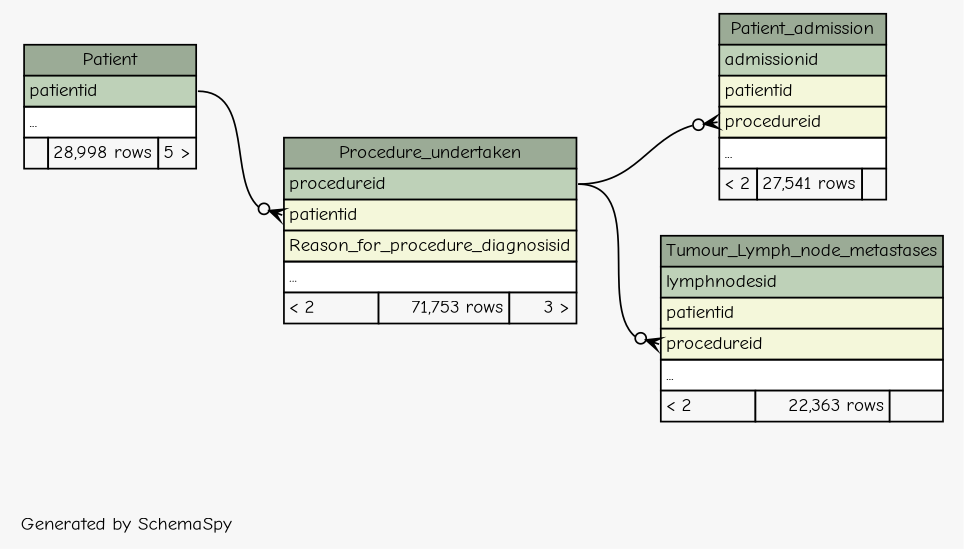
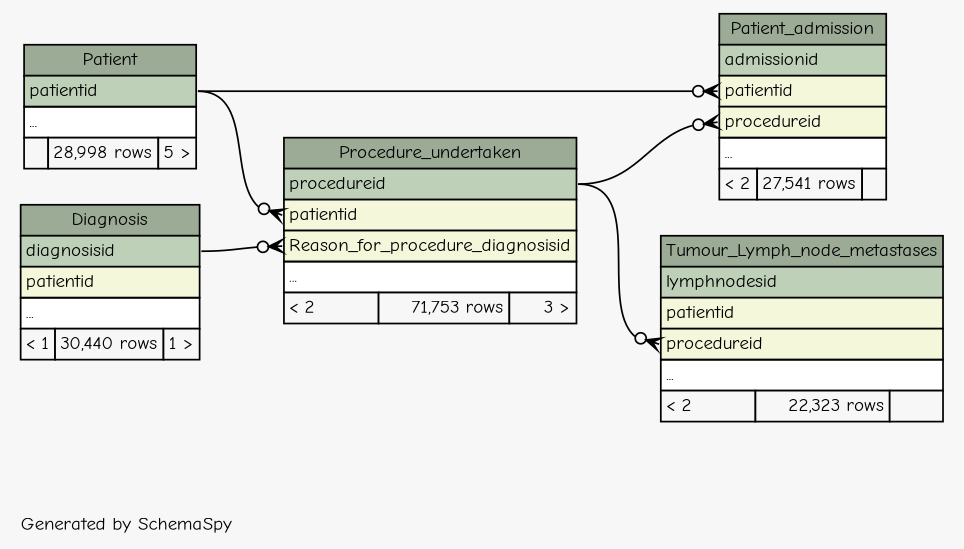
  digraph {
    bgcolor="#f7f7f7"
    fontname="Comic Neue"
    fontsize=11
    label="\nGenerated by SchemaSpy"
    labeljust=l
    nodesep=0.18
    rankdir=RL
    ranksep=0.46
    node [fontname="Comic Neue" fontsize=11 shape=plaintext]
    edge [arrowhead=none arrowsize=0.8 arrowtail=crowodot dir=back fontname="Comic Neue" headport="patientid:e" tailport="patientid:w"]
+   n1 [label=<     <TABLE BORDER="0" CELLBORDER="1" CELLSPACING="0" BGCOLOR="#ffffff">       <TR><TD COLSPAN="3" BGCOLOR="#9bab96" ALIGN="CENTER">Diagnosis</TD></TR>       <TR><TD PORT="diagnosisid" COLSPAN="3" BGCOLOR="#bed1b8" ALIGN="LEFT">diagnosisid</TD></TR>       <TR><TD PORT="patientid" COLSPAN="3" BGCOLOR="#f4f7da" ALIGN="LEFT">patientid</TD></TR>       <TR><TD PORT="elipses" COLSPAN="3" ALIGN="LEFT">...</TD></TR>       <TR><TD ALIGN="LEFT" BGCOLOR="#f7f7f7">&lt; 1</TD><TD ALIGN="RIGHT" BGCOLOR="#f7f7f7">30,440 rows</TD><TD ALIGN="RIGHT" BGCOLOR="#f7f7f7">1 &gt;</TD></TR>     </TABLE>>]
    n2 [label=<     <TABLE BORDER="0" CELLBORDER="1" CELLSPACING="0" BGCOLOR="#ffffff">       <TR><TD COLSPAN="3" BGCOLOR="#9bab96" ALIGN="CENTER">Patient</TD></TR>       <TR><TD PORT="patientid" COLSPAN="3" BGCOLOR="#bed1b8" ALIGN="LEFT">patientid</TD></TR>       <TR><TD PORT="elipses" COLSPAN="3" ALIGN="LEFT">...</TD></TR>       <TR><TD ALIGN="LEFT" BGCOLOR="#f7f7f7">  </TD><TD ALIGN="RIGHT" BGCOLOR="#f7f7f7">28,998 rows</TD><TD ALIGN="RIGHT" BGCOLOR="#f7f7f7">5 &gt;</TD></TR>     </TABLE>>]
    n3 [label=<     <TABLE BORDER="0" CELLBORDER="1" CELLSPACING="0" BGCOLOR="#ffffff">       <TR><TD COLSPAN="3" BGCOLOR="#9bab96" ALIGN="CENTER">Procedure_undertaken</TD></TR>       <TR><TD PORT="procedureid" COLSPAN="3" BGCOLOR="#bed1b8" ALIGN="LEFT">procedureid</TD></TR>       <TR><TD PORT="patientid" COLSPAN="3" BGCOLOR="#f4f7da" ALIGN="LEFT">patientid</TD></TR>       <TR><TD PORT="Reason_for_procedure_diagnosisid" COLSPAN="3" BGCOLOR="#f4f7da" ALIGN="LEFT">Reason_for_procedure_diagnosisid</TD></TR>       <TR><TD PORT="elipses" COLSPAN="3" ALIGN="LEFT">...</TD></TR>       <TR><TD ALIGN="LEFT" BGCOLOR="#f7f7f7">&lt; 2</TD><TD ALIGN="RIGHT" BGCOLOR="#f7f7f7">71,753 rows</TD><TD ALIGN="RIGHT" BGCOLOR="#f7f7f7">3 &gt;</TD></TR>     </TABLE>>]
    n4 [label=<     <TABLE BORDER="0" CELLBORDER="1" CELLSPACING="0" BGCOLOR="#ffffff">       <TR><TD COLSPAN="3" BGCOLOR="#9bab96" ALIGN="CENTER">Patient_admission</TD></TR>       <TR><TD PORT="admissionid" COLSPAN="3" BGCOLOR="#bed1b8" ALIGN="LEFT">admissionid</TD></TR>       <TR><TD PORT="patientid" COLSPAN="3" BGCOLOR="#f4f7da" ALIGN="LEFT">patientid</TD></TR>       <TR><TD PORT="procedureid" COLSPAN="3" BGCOLOR="#f4f7da" ALIGN="LEFT">procedureid</TD></TR>       <TR><TD PORT="elipses" COLSPAN="3" ALIGN="LEFT">...</TD></TR>       <TR><TD ALIGN="LEFT" BGCOLOR="#f7f7f7">&lt; 2</TD><TD ALIGN="RIGHT" BGCOLOR="#f7f7f7">27,541 rows</TD><TD ALIGN="RIGHT" BGCOLOR="#f7f7f7">  </TD></TR>     </TABLE>>]
-   n5 [label=<     <TABLE BORDER="0" CELLBORDER="1" CELLSPACING="0" BGCOLOR="#ffffff">       <TR><TD COLSPAN="3" BGCOLOR="#9bab96" ALIGN="CENTER">Tumour_Lymph_node_metastases</TD></TR>       <TR><TD PORT="lymphnodesid" COLSPAN="3" BGCOLOR="#bed1b8" ALIGN="LEFT">lymphnodesid</TD></TR>       <TR><TD PORT="patientid" COLSPAN="3" BGCOLOR="#f4f7da" ALIGN="LEFT">patientid</TD></TR>       <TR><TD PORT="procedureid" COLSPAN="3" BGCOLOR="#f4f7da" ALIGN="LEFT">procedureid</TD></TR>       <TR><TD PORT="elipses" COLSPAN="3" ALIGN="LEFT">...</TD></TR>       <TR><TD ALIGN="LEFT" BGCOLOR="#f7f7f7">&lt; 2</TD><TD ALIGN="RIGHT" BGCOLOR="#f7f7f7">22,363 rows</TD><TD ALIGN="RIGHT" BGCOLOR="#f7f7f7">  </TD></TR>     </TABLE>>]
+   n5 [label=<     <TABLE BORDER="0" CELLBORDER="1" CELLSPACING="0" BGCOLOR="#ffffff">       <TR><TD COLSPAN="3" BGCOLOR="#9bab96" ALIGN="CENTER">Tumour_Lymph_node_metastases</TD></TR>       <TR><TD PORT="lymphnodesid" COLSPAN="3" BGCOLOR="#bed1b8" ALIGN="LEFT">lymphnodesid</TD></TR>       <TR><TD PORT="patientid" COLSPAN="3" BGCOLOR="#f4f7da" ALIGN="LEFT">patientid</TD></TR>       <TR><TD PORT="procedureid" COLSPAN="3" BGCOLOR="#f4f7da" ALIGN="LEFT">procedureid</TD></TR>       <TR><TD PORT="elipses" COLSPAN="3" ALIGN="LEFT">...</TD></TR>       <TR><TD ALIGN="LEFT" BGCOLOR="#f7f7f7">&lt; 2</TD><TD ALIGN="RIGHT" BGCOLOR="#f7f7f7">22,323 rows</TD><TD ALIGN="RIGHT" BGCOLOR="#f7f7f7">  </TD></TR>     </TABLE>>]
+   n3 -> n1 [headport="diagnosisid:e" tailport="Reason_for_procedure_diagnosisid:w"]
    n3 -> n2
+   n4 -> n2
    n4 -> n3 [headport="procedureid:e" tailport="procedureid:w"]
    n5 -> n3 [headport="procedureid:e" tailport="procedureid:w"]
  }
